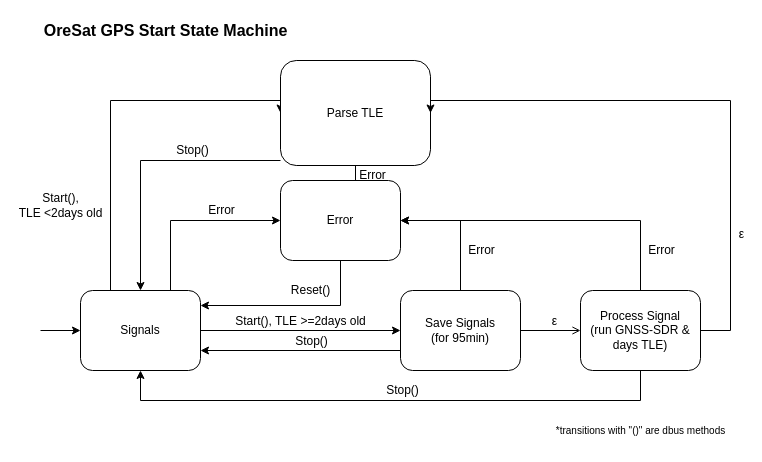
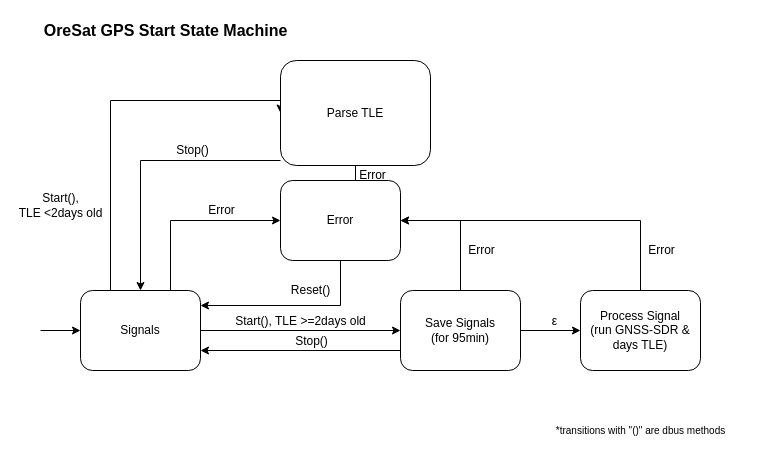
  <mxCell id="0" />
  <mxCell id="1" parent="0" />
  <mxCell id="2" value="" style="edgeStyle=orthogonalEdgeStyle;rounded=0;orthogonalLoop=1;jettySize=auto;html=1;entryX=0;entryY=0.5;entryDx=0;entryDy=0;exitX=1;exitY=0.5;exitDx=0;exitDy=0;" parent="1" source="8" target="20" edge="1"><mxGeometry relative="1" as="geometry" /></mxCell>
  <mxCell id="3" value="Start(), TLE &amp;gt;=2days old" style="text;html=1;align=center;verticalAlign=middle;resizable=0;points=[];labelBackgroundColor=#ffffff;" parent="2" vertex="1" connectable="0"><mxGeometry x="-0.286" y="-1" relative="1" as="geometry"><mxPoint x="28.57" y="-11" as="offset" /></mxGeometry></mxCell>
  <mxCell id="4" value="" style="edgeStyle=orthogonalEdgeStyle;rounded=0;orthogonalLoop=1;jettySize=auto;html=1;entryX=0;entryY=0.5;entryDx=0;entryDy=0;" parent="1" source="8" target="13" edge="1"><mxGeometry relative="1" as="geometry"><mxPoint x="280" y="100" as="targetPoint" /><Array as="points"><mxPoint x="110" y="100" /></Array></mxGeometry></mxCell>
  <mxCell id="5" value="Start(), &lt;br&gt;TLE &amp;lt;2days old" style="text;html=1;align=center;verticalAlign=middle;resizable=0;points=[];labelBackgroundColor=#ffffff;" parent="4" vertex="1" connectable="0"><mxGeometry x="-0.278" y="-1" relative="1" as="geometry"><mxPoint x="-51.29" y="48" as="offset" /></mxGeometry></mxCell>
  <mxCell id="6" value="" style="edgeStyle=orthogonalEdgeStyle;rounded=0;orthogonalLoop=1;jettySize=auto;html=1;entryX=0;entryY=0.5;entryDx=0;entryDy=0;exitX=0.75;exitY=0;exitDx=0;exitDy=0;" parent="1" source="8" target="30" edge="1"><mxGeometry relative="1" as="geometry"><mxPoint x="140" y="210" as="targetPoint" /><Array as="points"><mxPoint x="170" y="220" /></Array></mxGeometry></mxCell>
  <mxCell id="7" value="Error" style="text;html=1;align=center;verticalAlign=middle;resizable=0;points=[];labelBackgroundColor=#ffffff;" parent="6" vertex="1" connectable="0"><mxGeometry x="-0.167" y="-48" relative="1" as="geometry"><mxPoint x="45.33" y="-58.33" as="offset" /></mxGeometry></mxCell>
  <mxCell id="8" value="Signals" style="rounded=1;whiteSpace=wrap;html=1;" parent="1" vertex="1"><mxGeometry x="80" y="290" width="120" height="80" as="geometry" /></mxCell>
  <mxCell id="9" value="" style="edgeStyle=orthogonalEdgeStyle;rounded=0;orthogonalLoop=1;jettySize=auto;html=1;exitX=0.5;exitY=1;exitDx=0;exitDy=0;" parent="1" source="13" target="30" edge="1"><mxGeometry relative="1" as="geometry" /></mxCell>
  <mxCell id="10" value="Error" style="text;html=1;align=center;verticalAlign=middle;resizable=0;points=[];labelBackgroundColor=#ffffff;" parent="9" vertex="1" connectable="0"><mxGeometry x="0.223" relative="1" as="geometry"><mxPoint x="20" y="-10.86" as="offset" /></mxGeometry></mxCell>
  <mxCell id="11" value="" style="edgeStyle=orthogonalEdgeStyle;rounded=0;orthogonalLoop=1;jettySize=auto;html=1;entryX=0.5;entryY=0;entryDx=0;entryDy=0;" parent="1" source="13" target="8" edge="1"><mxGeometry relative="1" as="geometry"><mxPoint x="290" y="150" as="targetPoint" /><Array as="points"><mxPoint x="310" y="160" /><mxPoint x="140" y="160" /></Array></mxGeometry></mxCell>
  <mxCell id="12" value="Stop()" style="text;html=1;align=center;verticalAlign=middle;resizable=0;points=[];labelBackgroundColor=#ffffff;" parent="11" vertex="1" connectable="0"><mxGeometry x="-0.272" y="1" relative="1" as="geometry"><mxPoint x="9.43" y="-11.29" as="offset" /></mxGeometry></mxCell>
  <mxCell id="13" value="Parse TLE" style="rounded=1;whiteSpace=wrap;html=1;" parent="1" vertex="1"><mxGeometry x="280" y="60" width="150" height="105" as="geometry" /></mxCell>
- <mxCell id="14" value="" style="edgeStyle=orthogonalEdgeStyle;rounded=0;orthogonalLoop=1;jettySize=auto;html=1;endArrow=open;" parent="1" source="20" target="27" edge="1"><mxGeometry relative="1" as="geometry" /></mxCell>
+ <mxCell id="14" value="" style="edgeStyle=orthogonalEdgeStyle;rounded=0;orthogonalLoop=1;jettySize=auto;html=1;" parent="1" source="20" target="27" edge="1"><mxGeometry relative="1" as="geometry" /></mxCell>
  <mxCell id="15" value="&lt;span title=&quot;Greek language text&quot; lang=&quot;el&quot;&gt;ε&lt;/span&gt;" style="text;html=1;align=center;verticalAlign=middle;resizable=0;points=[];labelBackgroundColor=#ffffff;" parent="14" vertex="1" connectable="0"><mxGeometry x="-0.189" y="-2" relative="1" as="geometry"><mxPoint x="9.43" y="-12" as="offset" /></mxGeometry></mxCell>
  <mxCell id="16" value="" style="edgeStyle=orthogonalEdgeStyle;rounded=0;orthogonalLoop=1;jettySize=auto;html=1;entryX=1;entryY=0.5;entryDx=0;entryDy=0;" parent="1" source="20" target="30" edge="1"><mxGeometry relative="1" as="geometry"><mxPoint x="460" y="210" as="targetPoint" /></mxGeometry></mxCell>
  <mxCell id="17" value="Error" style="text;html=1;align=center;verticalAlign=middle;resizable=0;points=[];labelBackgroundColor=#ffffff;" parent="16" vertex="1" connectable="0"><mxGeometry x="-0.62" y="-2" relative="1" as="geometry"><mxPoint x="18" y="-15.33" as="offset" /></mxGeometry></mxCell>
  <mxCell id="18" value="" style="edgeStyle=orthogonalEdgeStyle;rounded=0;orthogonalLoop=1;jettySize=auto;html=1;entryX=1;entryY=0.75;entryDx=0;entryDy=0;exitX=0;exitY=0.75;exitDx=0;exitDy=0;" parent="1" source="20" target="8" edge="1"><mxGeometry relative="1" as="geometry"><mxPoint x="320" y="320" as="targetPoint" /></mxGeometry></mxCell>
  <mxCell id="19" value="Stop()" style="text;html=1;align=center;verticalAlign=middle;resizable=0;points=[];labelBackgroundColor=#ffffff;" parent="18" vertex="1" connectable="0"><mxGeometry x="-0.217" y="-2" relative="1" as="geometry"><mxPoint x="-11.71" y="-8" as="offset" /></mxGeometry></mxCell>
  <mxCell id="20" value="Save Signals&lt;br&gt;(for 95min)" style="rounded=1;whiteSpace=wrap;html=1;" parent="1" vertex="1"><mxGeometry x="400" y="290" width="120" height="80" as="geometry" /></mxCell>
  <mxCell id="21" value="" style="edgeStyle=orthogonalEdgeStyle;rounded=0;orthogonalLoop=1;jettySize=auto;html=1;entryX=1;entryY=0.5;entryDx=0;entryDy=0;exitX=0.5;exitY=0;exitDx=0;exitDy=0;" parent="1" source="27" target="30" edge="1"><mxGeometry relative="1" as="geometry"><mxPoint x="680" y="210" as="targetPoint" /><Array as="points"><mxPoint x="640" y="220" /></Array></mxGeometry></mxCell>
  <mxCell id="22" value="Error" style="text;html=1;align=center;verticalAlign=middle;resizable=0;points=[];labelBackgroundColor=#ffffff;" parent="21" vertex="1" connectable="0"><mxGeometry x="-0.728" y="-1" relative="1" as="geometry"><mxPoint x="19" y="1.67" as="offset" /></mxGeometry></mxCell>
- <mxCell id="23" value="" style="edgeStyle=orthogonalEdgeStyle;rounded=0;orthogonalLoop=1;jettySize=auto;html=1;entryX=1;entryY=0.5;entryDx=0;entryDy=0;" parent="1" source="27" target="13" edge="1"><mxGeometry relative="1" as="geometry"><mxPoint x="820" y="320" as="targetPoint" /><Array as="points"><mxPoint x="730" y="330" /><mxPoint x="730" y="100" /></Array></mxGeometry></mxCell>
- <mxCell id="24" value="&lt;span title=&quot;Greek language text&quot; lang=&quot;el&quot;&gt;ε&lt;/span&gt;" style="text;html=1;align=center;verticalAlign=middle;resizable=0;points=[];labelBackgroundColor=#ffffff;" parent="23" vertex="1" connectable="0"><mxGeometry x="-0.479" y="1" relative="1" as="geometry"><mxPoint x="11" y="22.33" as="offset" /></mxGeometry></mxCell>
- <mxCell id="25" value="" style="edgeStyle=orthogonalEdgeStyle;rounded=0;orthogonalLoop=1;jettySize=auto;html=1;entryX=0.5;entryY=1;entryDx=0;entryDy=0;exitX=0.5;exitY=1;exitDx=0;exitDy=0;" parent="1" source="27" target="8" edge="1"><mxGeometry relative="1" as="geometry"><mxPoint x="680" y="450" as="targetPoint" /><Array as="points"><mxPoint x="640" y="400" /><mxPoint x="140" y="400" /></Array></mxGeometry></mxCell>
- <mxCell id="26" value="Stop()" style="text;html=1;align=center;verticalAlign=middle;resizable=0;points=[];labelBackgroundColor=#ffffff;" parent="25" vertex="1" connectable="0"><mxGeometry x="0.062" relative="1" as="geometry"><mxPoint x="28.33" y="-10.33" as="offset" /></mxGeometry></mxCell>
  <mxCell id="27" value="Process Signal &lt;br&gt;(run GNSS-SDR &amp;amp; days TLE)" style="rounded=1;whiteSpace=wrap;html=1;" parent="1" vertex="1"><mxGeometry x="580" y="290" width="120" height="80" as="geometry" /></mxCell>
  <mxCell id="28" value="" style="edgeStyle=orthogonalEdgeStyle;rounded=0;orthogonalLoop=1;jettySize=auto;html=1;exitX=0.5;exitY=1;exitDx=0;exitDy=0;" parent="1" source="30" edge="1"><mxGeometry relative="1" as="geometry"><mxPoint x="200" y="305" as="targetPoint" /><Array as="points"><mxPoint x="340" y="305" /></Array></mxGeometry></mxCell>
  <mxCell id="29" value="Reset()" style="text;html=1;align=center;verticalAlign=middle;resizable=0;points=[];labelBackgroundColor=#ffffff;" parent="28" vertex="1" connectable="0"><mxGeometry x="-0.387" y="-38" relative="1" as="geometry"><mxPoint x="-18.57" y="22.86" as="offset" /></mxGeometry></mxCell>
  <mxCell id="30" value="Error" style="rounded=1;whiteSpace=wrap;html=1;" parent="1" vertex="1"><mxGeometry x="280" y="180" width="120" height="80" as="geometry" /></mxCell>
  <mxCell id="31" value="" style="endArrow=classic;html=1;entryX=0;entryY=0.5;entryDx=0;entryDy=0;" parent="1" target="8" edge="1"><mxGeometry width="50" height="50" relative="1" as="geometry"><mxPoint x="40" y="330" as="sourcePoint" /><mxPoint x="100" y="370" as="targetPoint" /></mxGeometry></mxCell>
  <mxCell id="32" value="&lt;b&gt;&lt;font style=&quot;font-size: 16px&quot;&gt;OreSat GPS Start State Machine&lt;/font&gt;&lt;/b&gt;" style="text;html=1;align=center;verticalAlign=middle;resizable=0;points=[];autosize=1;" parent="1" vertex="1"><mxGeometry x="20" y="20" width="290" height="20" as="geometry" /></mxCell>
  <mxCell id="33" value="&lt;font style=&quot;font-size: 10px&quot;&gt;*transitions with &quot;()&quot; are dbus methods&lt;/font&gt;" style="text;html=1;align=center;verticalAlign=middle;resizable=0;points=[];autosize=1;" parent="1" vertex="1"><mxGeometry x="540" y="420" width="200" height="20" as="geometry" /></mxCell>
